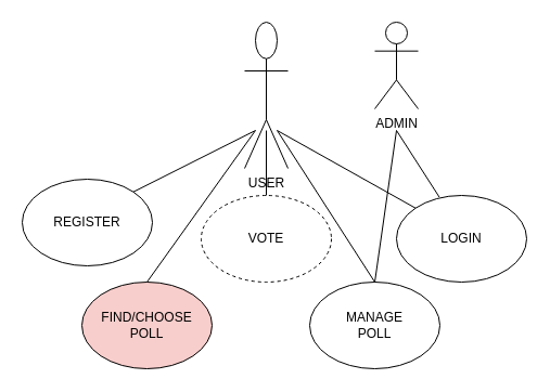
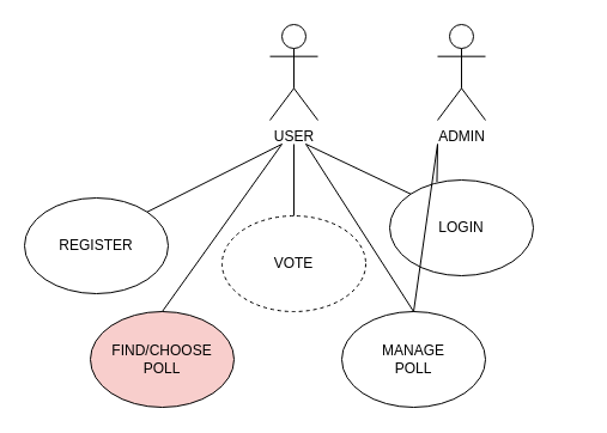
  <mxCell id="0" />
  <mxCell id="1" parent="0" />
- <mxCell id="2" value="LOGIN" style="ellipse;whiteSpace=wrap;html=1;strokeWidth=1;" parent="1" vertex="1"><mxGeometry x="365" y="180" width="120" height="80" as="geometry" /></mxCell>
- <mxCell id="3" value="USER" style="shape=umlActor;verticalLabelPosition=bottom;verticalAlign=top;html=1;outlineConnect=0;" vertex="1" parent="1"><mxGeometry x="225" y="20" width="40" height="135" as="geometry" /></mxCell>
- <mxCell id="4" value="ADMIN" style="shape=umlActor;verticalLabelPosition=bottom;verticalAlign=top;html=1;outlineConnect=0;" vertex="1" parent="1"><mxGeometry x="345" y="20" width="40" height="80" as="geometry" /></mxCell>
+ <mxCell id="2" value="LOGIN" style="ellipse;whiteSpace=wrap;html=1;strokeWidth=1;" parent="1" vertex="1"><mxGeometry x="325" y="150" width="120" height="80" as="geometry" /></mxCell>
+ <mxCell id="3" value="USER" style="shape=umlActor;verticalLabelPosition=bottom;verticalAlign=top;html=1;outlineConnect=0;" vertex="1" parent="1"><mxGeometry x="225" y="20" width="40" height="80" as="geometry" /></mxCell>
+ <mxCell id="4" value="ADMIN" style="shape=umlActor;verticalLabelPosition=bottom;verticalAlign=top;html=1;outlineConnect=0;" vertex="1" parent="1"><mxGeometry x="365" y="20" width="40" height="80" as="geometry" /></mxCell>
  <mxCell id="5" value="VOTE" style="ellipse;whiteSpace=wrap;html=1;dashed=1;" vertex="1" parent="1"><mxGeometry x="185" y="180" width="120" height="80" as="geometry" /></mxCell>
  <mxCell id="6" value="" style="endArrow=none;html=1;rounded=0;exitX=0;exitY=0;exitDx=0;exitDy=0;" edge="1" parent="1" source="2"><mxGeometry width="50" height="50" relative="1" as="geometry"><mxPoint x="175" y="170" as="sourcePoint" /><mxPoint x="255" y="120" as="targetPoint" /></mxGeometry></mxCell>
  <mxCell id="7" value="" style="endArrow=none;html=1;rounded=0;exitX=0.329;exitY=0.019;exitDx=0;exitDy=0;exitPerimeter=0;" edge="1" parent="1" source="2"><mxGeometry width="50" height="50" relative="1" as="geometry"><mxPoint x="335" y="180" as="sourcePoint" /><mxPoint x="365" y="120" as="targetPoint" /></mxGeometry></mxCell>
  <mxCell id="8" value="" style="endArrow=none;html=1;rounded=0;exitX=0.5;exitY=0;exitDx=0;exitDy=0;" edge="1" parent="1" source="5"><mxGeometry width="50" height="50" relative="1" as="geometry"><mxPoint x="235" y="180" as="sourcePoint" /><mxPoint x="245" y="120" as="targetPoint" /></mxGeometry></mxCell>
  <mxCell id="9" value="REGISTER" style="ellipse;whiteSpace=wrap;html=1;" vertex="1" parent="1"><mxGeometry x="20" y="165" width="120" height="80" as="geometry" /></mxCell>
  <mxCell id="10" value="" style="endArrow=none;html=1;rounded=0;exitX=1;exitY=0;exitDx=0;exitDy=0;" edge="1" parent="1" source="9"><mxGeometry width="50" height="50" relative="1" as="geometry"><mxPoint x="235" y="170" as="sourcePoint" /><mxPoint x="235" y="120" as="targetPoint" /></mxGeometry></mxCell>
  <mxCell id="11" value="FIND/CHOOSE&lt;br&gt;POLL" style="ellipse;whiteSpace=wrap;html=1;fillColor=#f8cecc;" vertex="1" parent="1"><mxGeometry x="75" y="260" width="120" height="80" as="geometry" /></mxCell>
  <mxCell id="12" value="" style="endArrow=none;html=1;rounded=0;entryX=0.5;entryY=0;entryDx=0;entryDy=0;" edge="1" parent="1" target="11"><mxGeometry width="50" height="50" relative="1" as="geometry"><mxPoint x="235" y="120" as="sourcePoint" /><mxPoint x="355" y="240" as="targetPoint" /></mxGeometry></mxCell>
  <mxCell id="13" value="MANAGE&lt;br&gt;POLL" style="ellipse;whiteSpace=wrap;html=1;strokeWidth=1;" vertex="1" parent="1"><mxGeometry x="285" y="260" width="120" height="80" as="geometry" /></mxCell>
  <mxCell id="14" value="" style="endArrow=none;html=1;rounded=0;" edge="1" parent="1"><mxGeometry width="50" height="50" relative="1" as="geometry"><mxPoint x="345" y="260" as="sourcePoint" /><mxPoint x="365" y="120" as="targetPoint" /></mxGeometry></mxCell>
  <mxCell id="15" value="" style="endArrow=none;html=1;rounded=0;exitX=0.5;exitY=0;exitDx=0;exitDy=0;" edge="1" parent="1" source="13"><mxGeometry width="50" height="50" relative="1" as="geometry"><mxPoint x="305" y="280" as="sourcePoint" /><mxPoint x="255" y="120" as="targetPoint" /></mxGeometry></mxCell>
